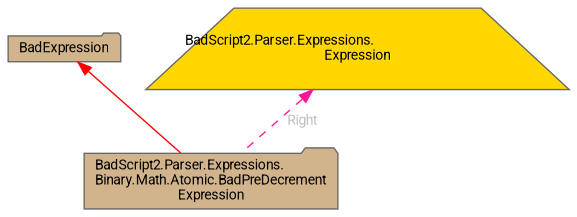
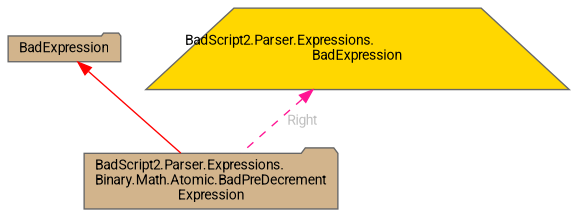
  digraph {
    fontname=Roboto
    node [color=gray40 fillcolor=tan fontname=Roboto fontsize=10 shape=folder style=filled]
    edge [dir=back fontname=Roboto fontsize=10 labelfontname=Helvetica labelfontsize=10]
    n1 [fontcolor=black height=0.2 label="BadScript2.Parser.Expressions.\lBinary.Math.Atomic.BadPreDecrement\lExpression" width=0.4]
    n2 [height=0.2 label=BadExpression width=0.4]
-   n3 [fillcolor=gold height=0.2 label="BadScript2.Parser.Expressions.\lExpression" shape=trapezium width=0.4]
+   n3 [fillcolor=gold height=0.2 label="BadScript2.Parser.Expressions.\lBadExpression" shape=trapezium width=0.4]
    n2 -> n1 [color=red style=solid]
    n3 -> n1 [color=deeppink fontcolor=grey label=" Right" style=dashed]
  }
